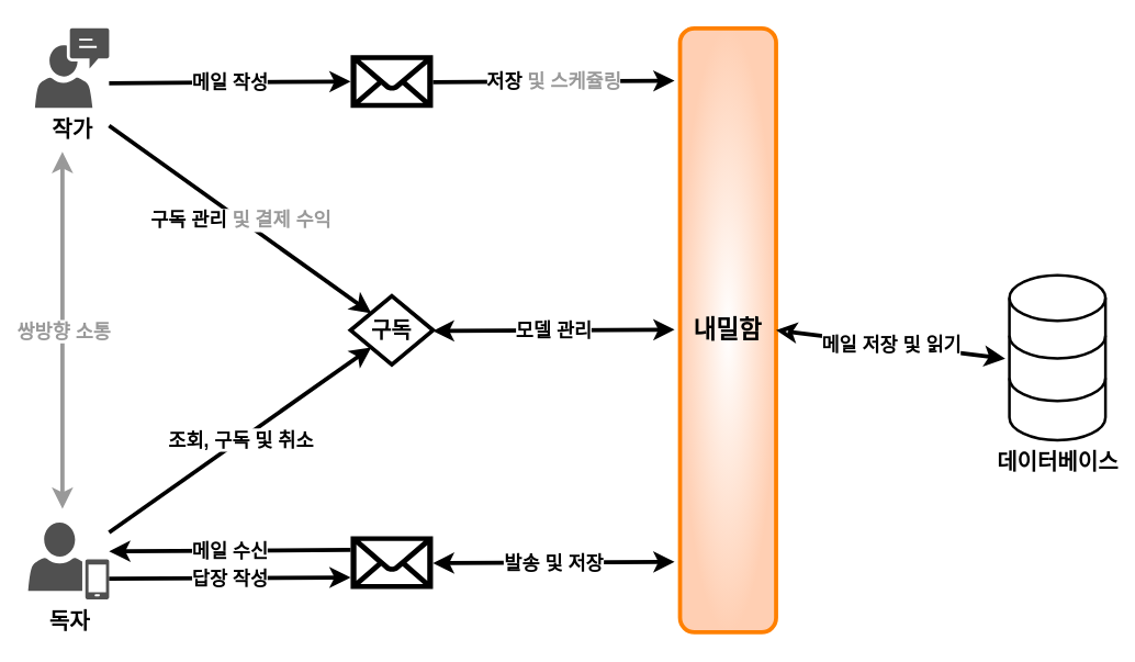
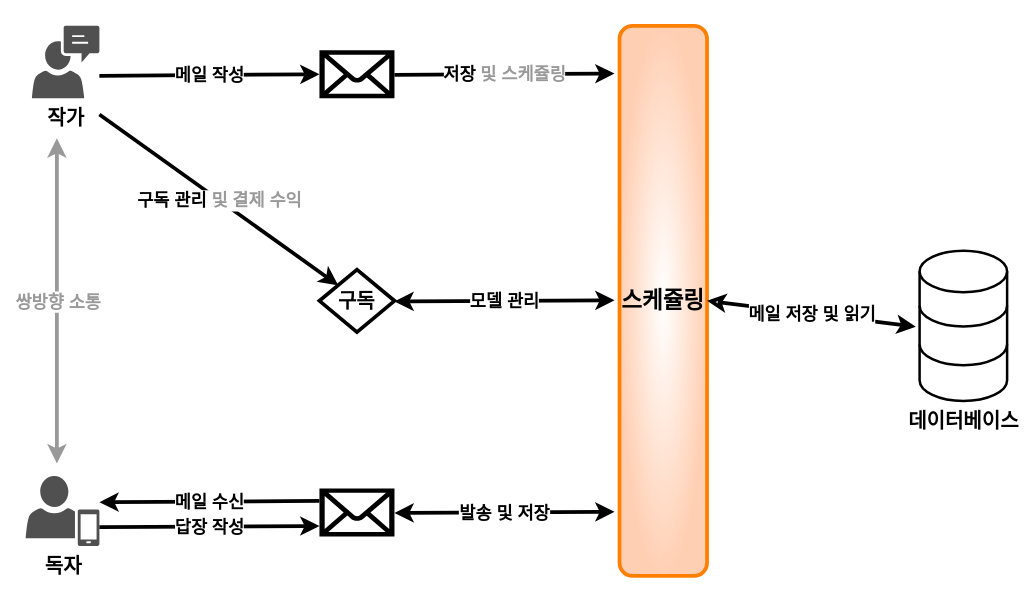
  <mxCell id="0" />
  <mxCell id="1" parent="0" />
  <mxCell id="2" value="작가" style="sketch=0;pointerEvents=1;shadow=0;dashed=0;html=1;strokeColor=none;fillColor=#505050;labelPosition=center;verticalLabelPosition=bottom;verticalAlign=top;outlineConnect=0;align=center;shape=mxgraph.office.users.communications;fontSize=16;fontStyle=1" vertex="1" parent="1"><mxGeometry x="25" y="20" width="54" height="58" as="geometry" /></mxCell>
  <mxCell id="3" value="&lt;font style=&quot;font-size: 16px;&quot;&gt;&lt;b&gt;독자&lt;/b&gt;&lt;/font&gt;" style="sketch=0;pointerEvents=1;shadow=0;dashed=0;html=1;strokeColor=none;fillColor=#505050;labelPosition=center;verticalLabelPosition=bottom;verticalAlign=top;outlineConnect=0;align=center;shape=mxgraph.office.users.mobile_user;" vertex="1" parent="1"><mxGeometry x="20" y="380" width="59" height="56" as="geometry" /></mxCell>
  <mxCell id="4" value="" style="shape=mxgraph.signs.tech.mail;html=1;pointerEvents=1;fillColor=#000000;strokeColor=none;verticalLabelPosition=bottom;verticalAlign=top;align=center;" vertex="1" parent="1"><mxGeometry x="255" y="39.5" width="60" height="38.5" as="geometry" /></mxCell>
- <mxCell id="5" value="&lt;b&gt;&lt;font style=&quot;font-size: 18px;&quot;&gt;내밀함&lt;/font&gt;&lt;/b&gt;" style="rounded=1;whiteSpace=wrap;html=1;fillColor=default;strokeWidth=3;strokeColor=#FF8000;gradientColor=#FFCFB3;gradientDirection=radial;" vertex="1" parent="1"><mxGeometry x="495" y="20" width="70" height="440" as="geometry" /></mxCell>
+ <mxCell id="5" value="&lt;b&gt;&lt;font style=&quot;font-size: 18px;&quot;&gt;스케쥴링&lt;/font&gt;&lt;/b&gt;" style="rounded=1;whiteSpace=wrap;html=1;fillColor=default;strokeWidth=3;strokeColor=#FF8000;gradientColor=#FFCFB3;gradientDirection=radial;" vertex="1" parent="1"><mxGeometry x="495" y="20" width="70" height="440" as="geometry" /></mxCell>
  <mxCell id="6" value="&lt;b&gt;&lt;font style=&quot;font-size: 16px;&quot;&gt;데이터베이스&lt;/font&gt;&lt;/b&gt;" style="html=1;verticalLabelPosition=bottom;align=center;labelBackgroundColor=#ffffff;verticalAlign=top;strokeWidth=2;strokeColor=#000000;shadow=0;dashed=0;shape=mxgraph.ios7.icons.data;" vertex="1" parent="1"><mxGeometry x="735" y="200" width="70" height="120" as="geometry" /></mxCell>
  <mxCell id="7" value="" style="shape=mxgraph.signs.tech.mail;html=1;pointerEvents=1;fillColor=#000000;strokeColor=none;verticalLabelPosition=bottom;verticalAlign=top;align=center;" vertex="1" parent="1"><mxGeometry x="255" y="390" width="60" height="38.5" as="geometry" /></mxCell>
  <mxCell id="8" value="" style="endArrow=classic;html=1;rounded=0;entryX=-0.043;entryY=0.505;entryDx=0;entryDy=0;entryPerimeter=0;strokeWidth=3;startArrow=classic;startFill=0;exitX=1;exitY=0.5;exitDx=0;exitDy=0;" edge="1" parent="1" source="5" target="6"><mxGeometry relative="1" as="geometry"><mxPoint x="565" y="229.29" as="sourcePoint" /><mxPoint x="665" y="229.29" as="targetPoint" /></mxGeometry></mxCell>
  <mxCell id="9" value="&lt;b&gt;&lt;font style=&quot;font-size: 14px;&quot;&gt;메일 저장 및 읽기&lt;/font&gt;&lt;/b&gt;" style="edgeLabel;resizable=0;html=1;align=center;verticalAlign=middle;" connectable="0" vertex="1" parent="8"><mxGeometry relative="1" as="geometry" /></mxCell>
  <mxCell id="10" value="" style="endArrow=classic;html=1;rounded=0;entryX=0;entryY=0.5;entryDx=0;entryDy=0;entryPerimeter=0;strokeWidth=3;" edge="1" parent="1" target="4"><mxGeometry relative="1" as="geometry"><mxPoint x="79" y="60" as="sourcePoint" /><mxPoint x="179" y="60" as="targetPoint" /></mxGeometry></mxCell>
  <mxCell id="11" value="&lt;b&gt;&lt;font style=&quot;font-size: 14px;&quot;&gt;메일 작성&lt;/font&gt;&lt;/b&gt;" style="edgeLabel;resizable=0;html=1;align=center;verticalAlign=middle;" connectable="0" vertex="1" parent="10"><mxGeometry relative="1" as="geometry" /></mxCell>
  <mxCell id="12" value="" style="endArrow=classic;html=1;rounded=0;entryX=0;entryY=0.5;entryDx=0;entryDy=0;entryPerimeter=0;strokeWidth=3;" edge="1" parent="1"><mxGeometry relative="1" as="geometry"><mxPoint x="79" y="421" as="sourcePoint" /><mxPoint x="255" y="420" as="targetPoint" /></mxGeometry></mxCell>
  <mxCell id="13" value="&lt;b&gt;&lt;font style=&quot;font-size: 14px;&quot;&gt;답장 작성&lt;/font&gt;&lt;/b&gt;" style="edgeLabel;resizable=0;html=1;align=center;verticalAlign=middle;" connectable="0" vertex="1" parent="12"><mxGeometry relative="1" as="geometry" /></mxCell>
  <mxCell id="14" value="" style="endArrow=none;html=1;rounded=0;entryX=0;entryY=0.5;entryDx=0;entryDy=0;entryPerimeter=0;strokeWidth=3;endFill=0;startArrow=classic;startFill=1;" edge="1" parent="1"><mxGeometry relative="1" as="geometry"><mxPoint x="79" y="401" as="sourcePoint" /><mxPoint x="255" y="400" as="targetPoint" /></mxGeometry></mxCell>
  <mxCell id="15" value="&lt;b&gt;&lt;font style=&quot;font-size: 14px;&quot;&gt;메일 수신&lt;/font&gt;&lt;/b&gt;" style="edgeLabel;resizable=0;html=1;align=center;verticalAlign=middle;" connectable="0" vertex="1" parent="14"><mxGeometry relative="1" as="geometry" /></mxCell>
  <mxCell id="16" value="" style="endArrow=classic;html=1;rounded=0;strokeWidth=3;startArrow=classic;startFill=1;strokeColor=#999999;" edge="1" parent="1"><mxGeometry relative="1" as="geometry"><mxPoint x="45" y="370" as="sourcePoint" /><mxPoint x="45" y="110" as="targetPoint" /></mxGeometry></mxCell>
  <mxCell id="17" value="&lt;span style=&quot;font-size: 14px;&quot;&gt;&lt;b&gt;&lt;font color=&quot;#999999&quot;&gt;쌍방향 소통&lt;/font&gt;&lt;/b&gt;&lt;/span&gt;" style="edgeLabel;resizable=0;html=1;align=center;verticalAlign=middle;" connectable="0" vertex="1" parent="16"><mxGeometry relative="1" as="geometry" /></mxCell>
  <mxCell id="18" value="" style="endArrow=classic;html=1;rounded=0;entryX=0;entryY=0.5;entryDx=0;entryDy=0;entryPerimeter=0;strokeWidth=3;startArrow=classic;startFill=1;" edge="1" parent="1"><mxGeometry relative="1" as="geometry"><mxPoint x="315" y="409.69" as="sourcePoint" /><mxPoint x="491" y="408.69" as="targetPoint" /></mxGeometry></mxCell>
  <mxCell id="19" value="&lt;b&gt;&lt;font style=&quot;font-size: 14px;&quot;&gt;발송 및 저장&lt;/font&gt;&lt;/b&gt;" style="edgeLabel;resizable=0;html=1;align=center;verticalAlign=middle;" connectable="0" vertex="1" parent="18"><mxGeometry relative="1" as="geometry" /></mxCell>
  <mxCell id="20" value="" style="endArrow=classic;html=1;rounded=0;entryX=0;entryY=0.5;entryDx=0;entryDy=0;entryPerimeter=0;strokeWidth=3;" edge="1" parent="1"><mxGeometry relative="1" as="geometry"><mxPoint x="315" y="59.22" as="sourcePoint" /><mxPoint x="491" y="58.22" as="targetPoint" /></mxGeometry></mxCell>
  <mxCell id="21" value="&lt;b&gt;&lt;font style=&quot;font-size: 14px;&quot;&gt;저장 &lt;font color=&quot;#999999&quot;&gt;및 스케쥴링&lt;/font&gt;&lt;/font&gt;&lt;/b&gt;" style="edgeLabel;resizable=0;html=1;align=center;verticalAlign=middle;" connectable="0" vertex="1" parent="20"><mxGeometry relative="1" as="geometry" /></mxCell>
  <mxCell id="22" value="&lt;b&gt;&lt;font style=&quot;font-size: 16px;&quot;&gt;구독&lt;/font&gt;&lt;/b&gt;" style="shape=rhombus;html=1;dashed=0;whiteSpace=wrap;perimeter=rhombusPerimeter;strokeWidth=3;" vertex="1" parent="1"><mxGeometry x="255" y="215" width="60" height="50" as="geometry" /></mxCell>
- <mxCell id="23" value="" style="endArrow=classic;html=1;rounded=0;entryX=0;entryY=1;entryDx=0;entryDy=0;strokeWidth=3;" edge="1" parent="1" source="3" target="22"><mxGeometry relative="1" as="geometry"><mxPoint x="79" y="311" as="sourcePoint" /><mxPoint x="255" y="310" as="targetPoint" /></mxGeometry></mxCell>
- <mxCell id="24" value="&lt;span style=&quot;font-size: 14px;&quot;&gt;&lt;b&gt;조회, 구독 및 취소&lt;/b&gt;&lt;/span&gt;" style="edgeLabel;resizable=0;html=1;align=center;verticalAlign=middle;" connectable="0" vertex="1" parent="23"><mxGeometry relative="1" as="geometry" /></mxCell>
  <mxCell id="25" value="" style="endArrow=classic;html=1;rounded=0;entryX=0;entryY=0;entryDx=0;entryDy=0;strokeWidth=3;" edge="1" parent="1" target="22"><mxGeometry relative="1" as="geometry"><mxPoint x="79" y="91" as="sourcePoint" /><mxPoint x="255" y="90" as="targetPoint" /></mxGeometry></mxCell>
  <mxCell id="26" value="&lt;b&gt;&lt;font style=&quot;font-size: 14px;&quot;&gt;구독 관리 &lt;font color=&quot;#999999&quot;&gt;및 결제 수익&lt;/font&gt;&lt;/font&gt;&lt;/b&gt;" style="edgeLabel;resizable=0;html=1;align=center;verticalAlign=middle;" connectable="0" vertex="1" parent="25"><mxGeometry relative="1" as="geometry" /></mxCell>
  <mxCell id="27" value="" style="endArrow=classic;html=1;rounded=0;entryX=0;entryY=0.5;entryDx=0;entryDy=0;entryPerimeter=0;strokeWidth=3;startArrow=classic;startFill=1;" edge="1" parent="1"><mxGeometry relative="1" as="geometry"><mxPoint x="315" y="240.47" as="sourcePoint" /><mxPoint x="491" y="239.47" as="targetPoint" /></mxGeometry></mxCell>
  <mxCell id="28" value="&lt;b&gt;&lt;font style=&quot;font-size: 14px;&quot;&gt;모델 관리&lt;/font&gt;&lt;/b&gt;" style="edgeLabel;resizable=0;html=1;align=center;verticalAlign=middle;" connectable="0" vertex="1" parent="27"><mxGeometry relative="1" as="geometry" /></mxCell>
